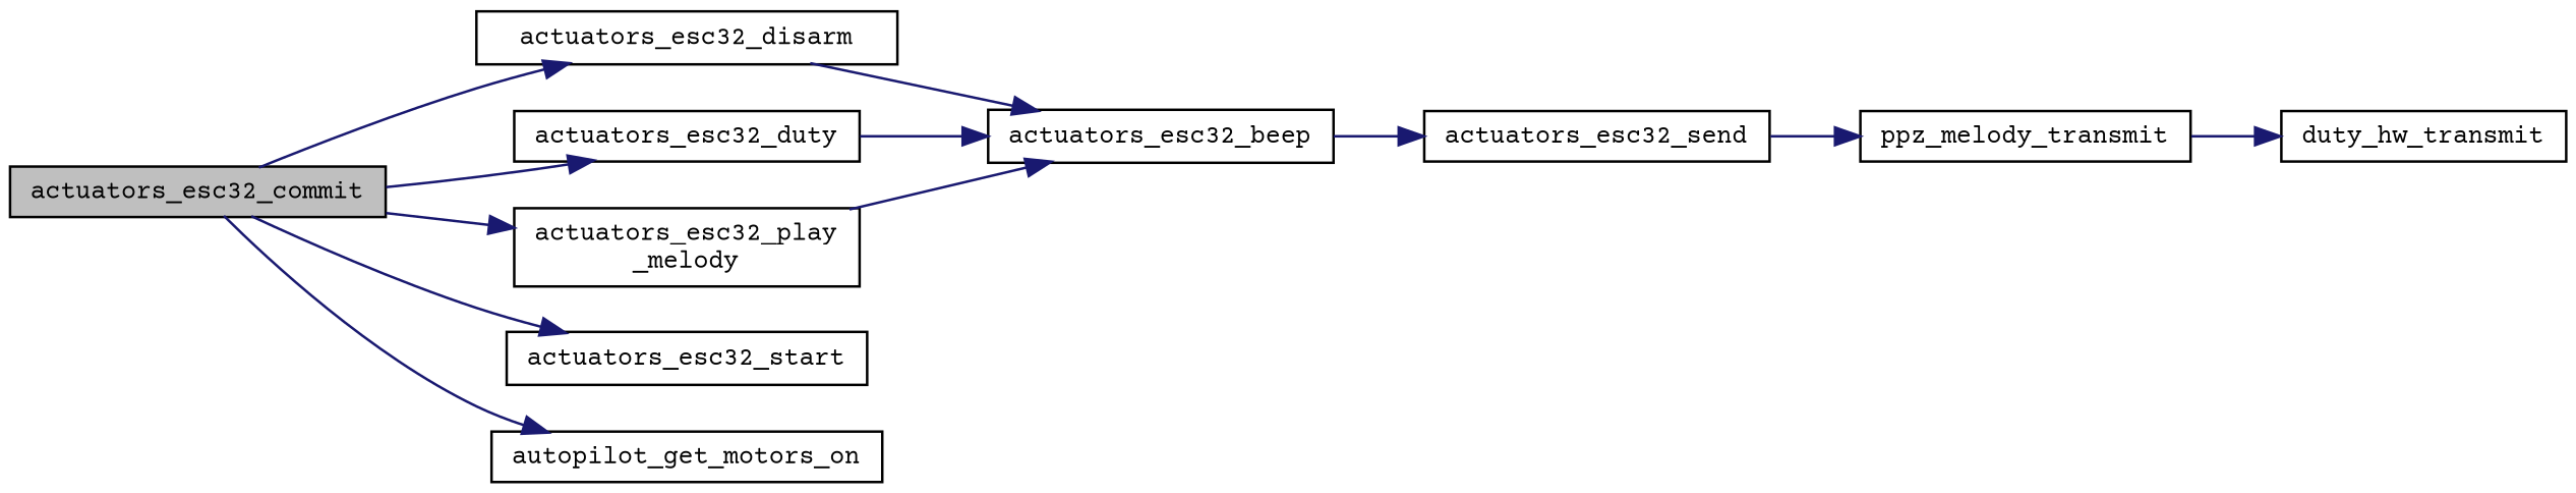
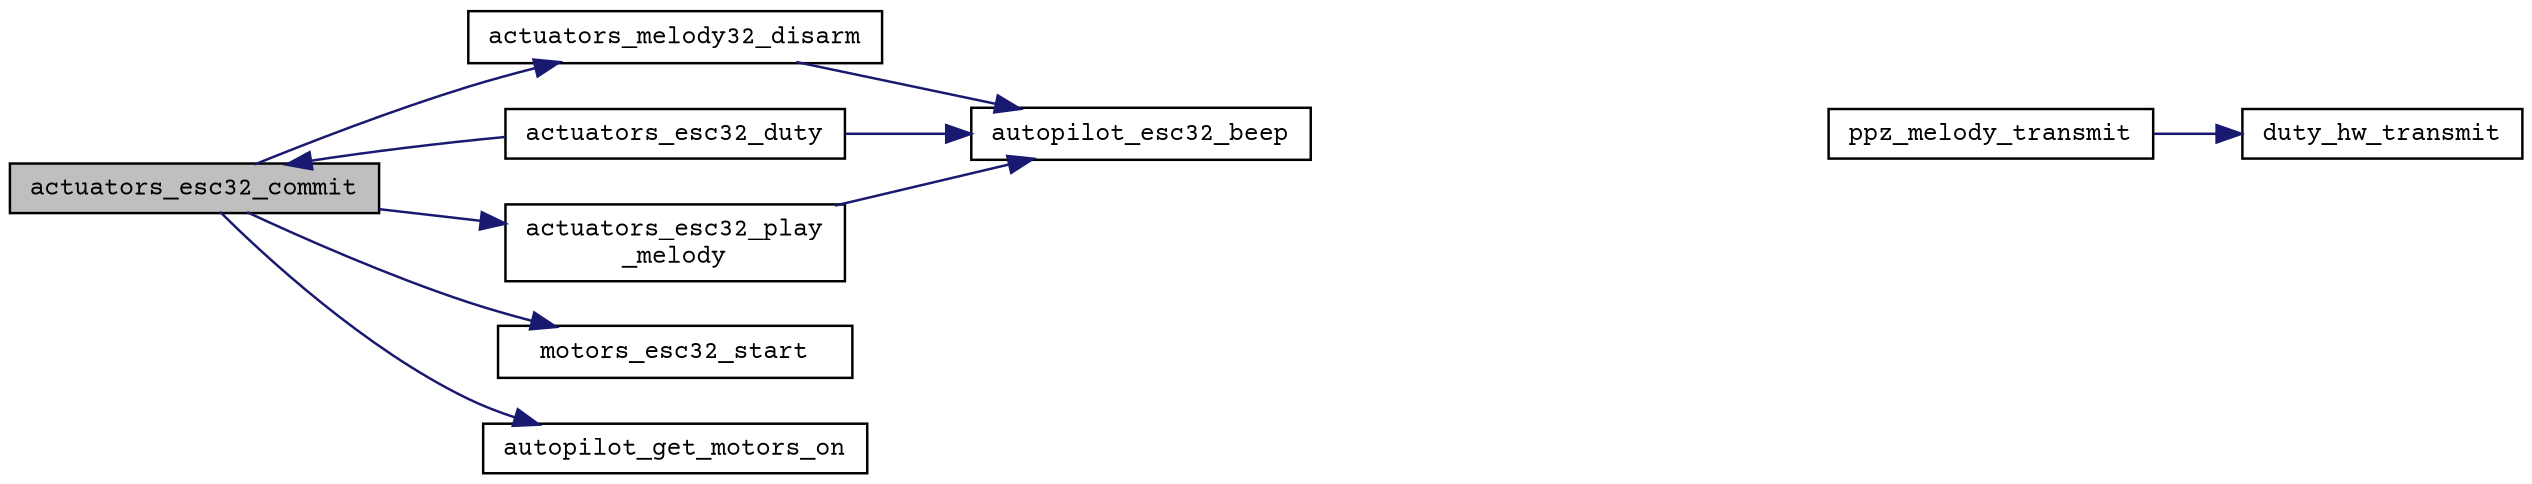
  digraph {
    fontname="Courier Prime"
    rankdir=LR
    node [color=black fillcolor=white fontname="Courier Prime" fontsize=10 shape=record style=filled]
    edge [color=midnightblue fontname="Courier Prime" fontsize=10 labelfontname=FreeSans labelfontsize=10 style=solid]
    n1 [fillcolor=grey75 fontcolor=black height=0.2 label=actuators_esc32_commit width=0.4]
-   n2 [height=0.2 label=actuators_esc32_disarm width=0.4]
+   n2 [height=0.2 label=actuators_melody32_disarm width=0.4]
    n3 [height=0.2 label=actuators_esc32_duty width=0.4]
    n4 [height=0.2 label="actuators_esc32_play\l_melody" width=0.4]
-   n5 [height=0.2 label=actuators_esc32_start width=0.4]
+   n5 [height=0.2 label=motors_esc32_start width=0.4]
    n6 [height=0.2 label=autopilot_get_motors_on width=0.4]
-   n7 [height=0.2 label=actuators_esc32_beep width=0.4]
-   n8 [height=0.2 label=actuators_esc32_send width=0.4]
+   n7 [height=0.2 label=autopilot_esc32_beep width=0.4]
    n9 [height=0.2 label=ppz_melody_transmit width=0.4]
    n10 [height=0.2 label=duty_hw_transmit width=0.4]
    n1 -> n2
-   n1 -> n3
+   n3 -> n1
    n1 -> n4
    n1 -> n5
    n1 -> n6
    n2 -> n7
    n3 -> n7
    n4 -> n7
-   n7 -> n8
-   n8 -> n9
    n9 -> n10
  }
